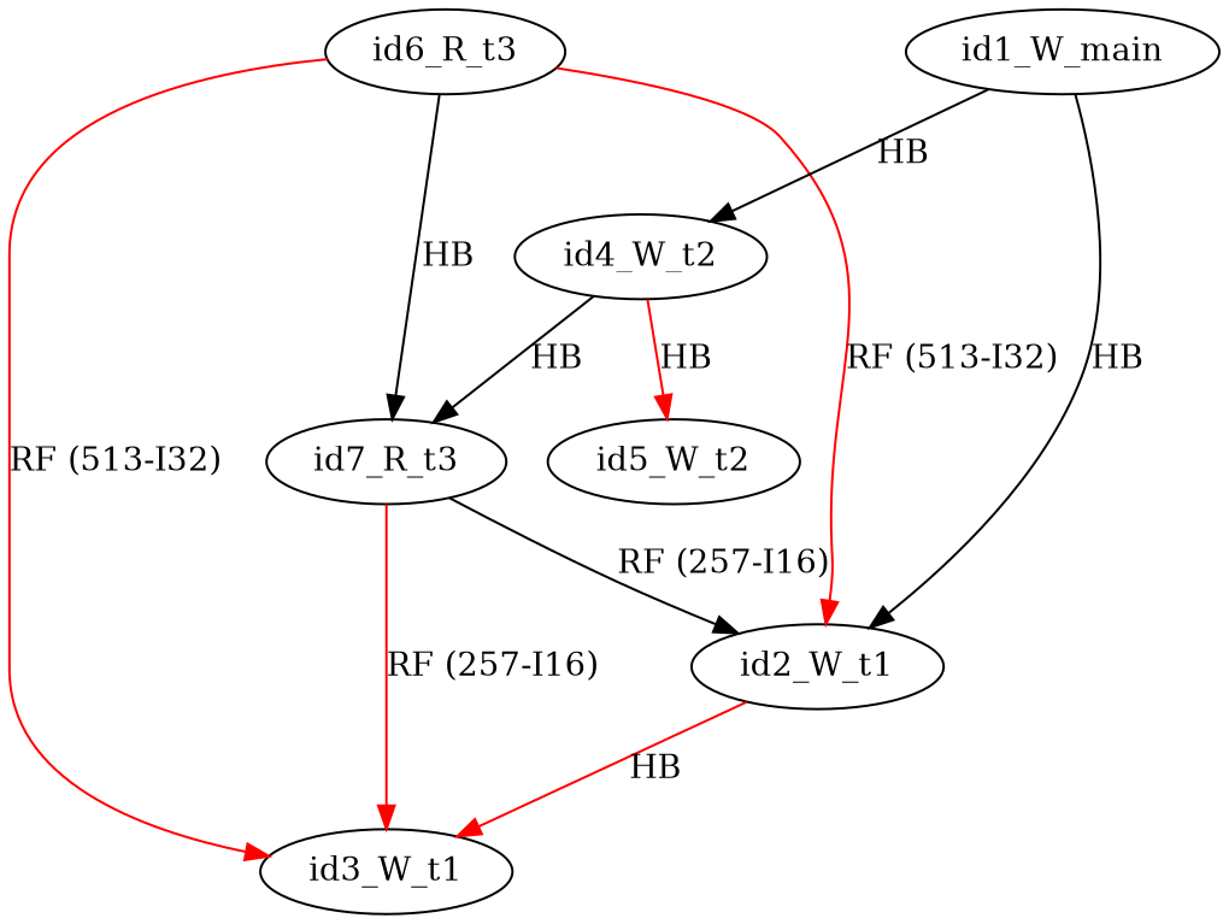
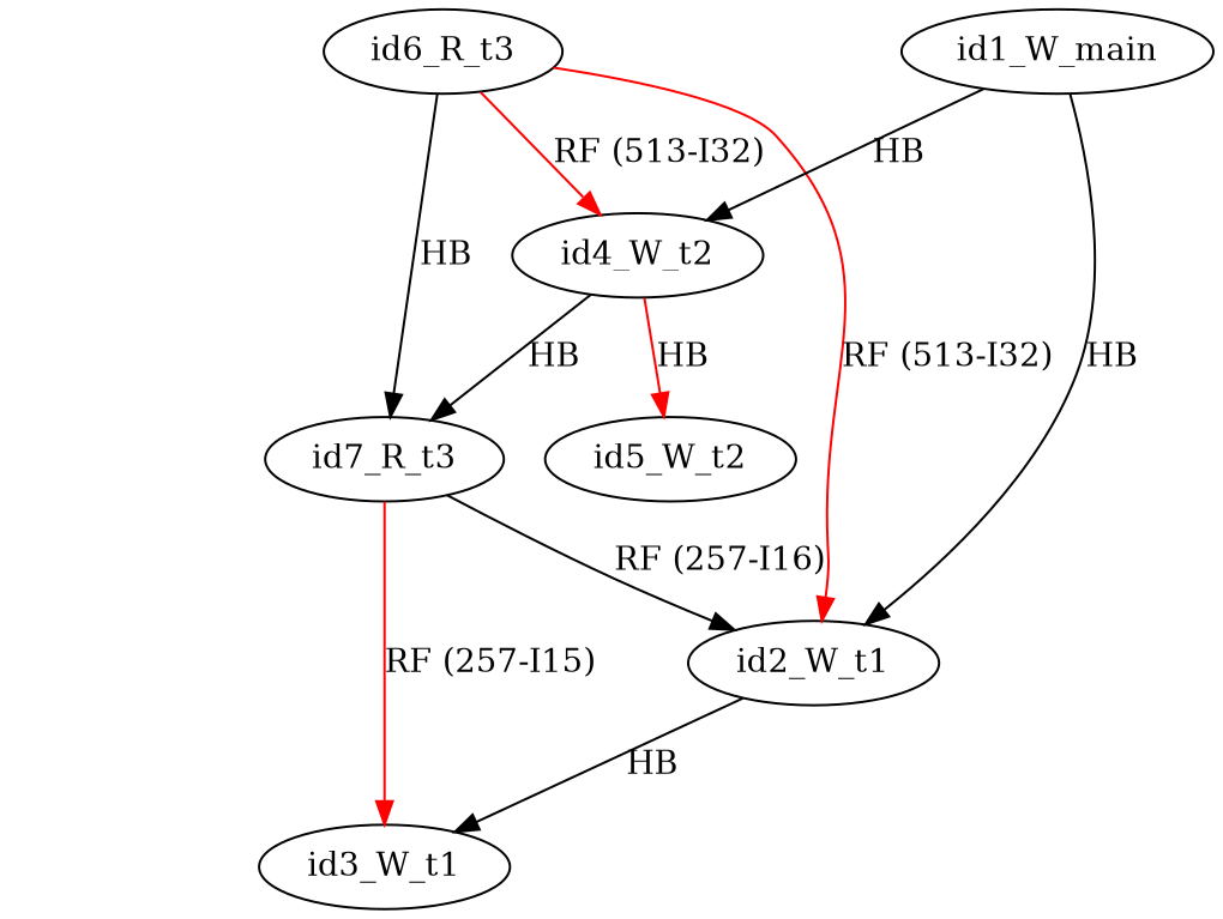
  digraph {
    rankdir=TB
    splines=true
    edge [color=black]
    id6_R_t3
    id2_W_t1
    id4_W_t2
    id7_R_t3
    id1_W_main
    id3_W_t1
    id5_W_t2
    id6_R_t3 -> id2_W_t1 [color=red label="RF (513-I32)"]
-   id6_R_t3 -> id3_W_t1 [color=red label="RF (513-I32)"]
+   id6_R_t3 -> id4_W_t2 [color=red label="RF (513-I32)"]
    id6_R_t3 -> id7_R_t3 [label=HB]
-   id2_W_t1 -> id3_W_t1 [color=red label=HB]
+   id2_W_t1 -> id3_W_t1 [label=HB]
    id4_W_t2 -> id7_R_t3 [label=HB]
    id4_W_t2 -> id5_W_t2 [color=red label=HB]
    id7_R_t3 -> id2_W_t1 [label="RF (257-I16)"]
-   id7_R_t3 -> id3_W_t1 [color=red label="RF (257-I16)"]
+   id7_R_t3 -> id3_W_t1 [color=red label="RF (257-I15)"]
    id1_W_main -> id2_W_t1 [label=HB]
    id1_W_main -> id4_W_t2 [label=HB]
  }
